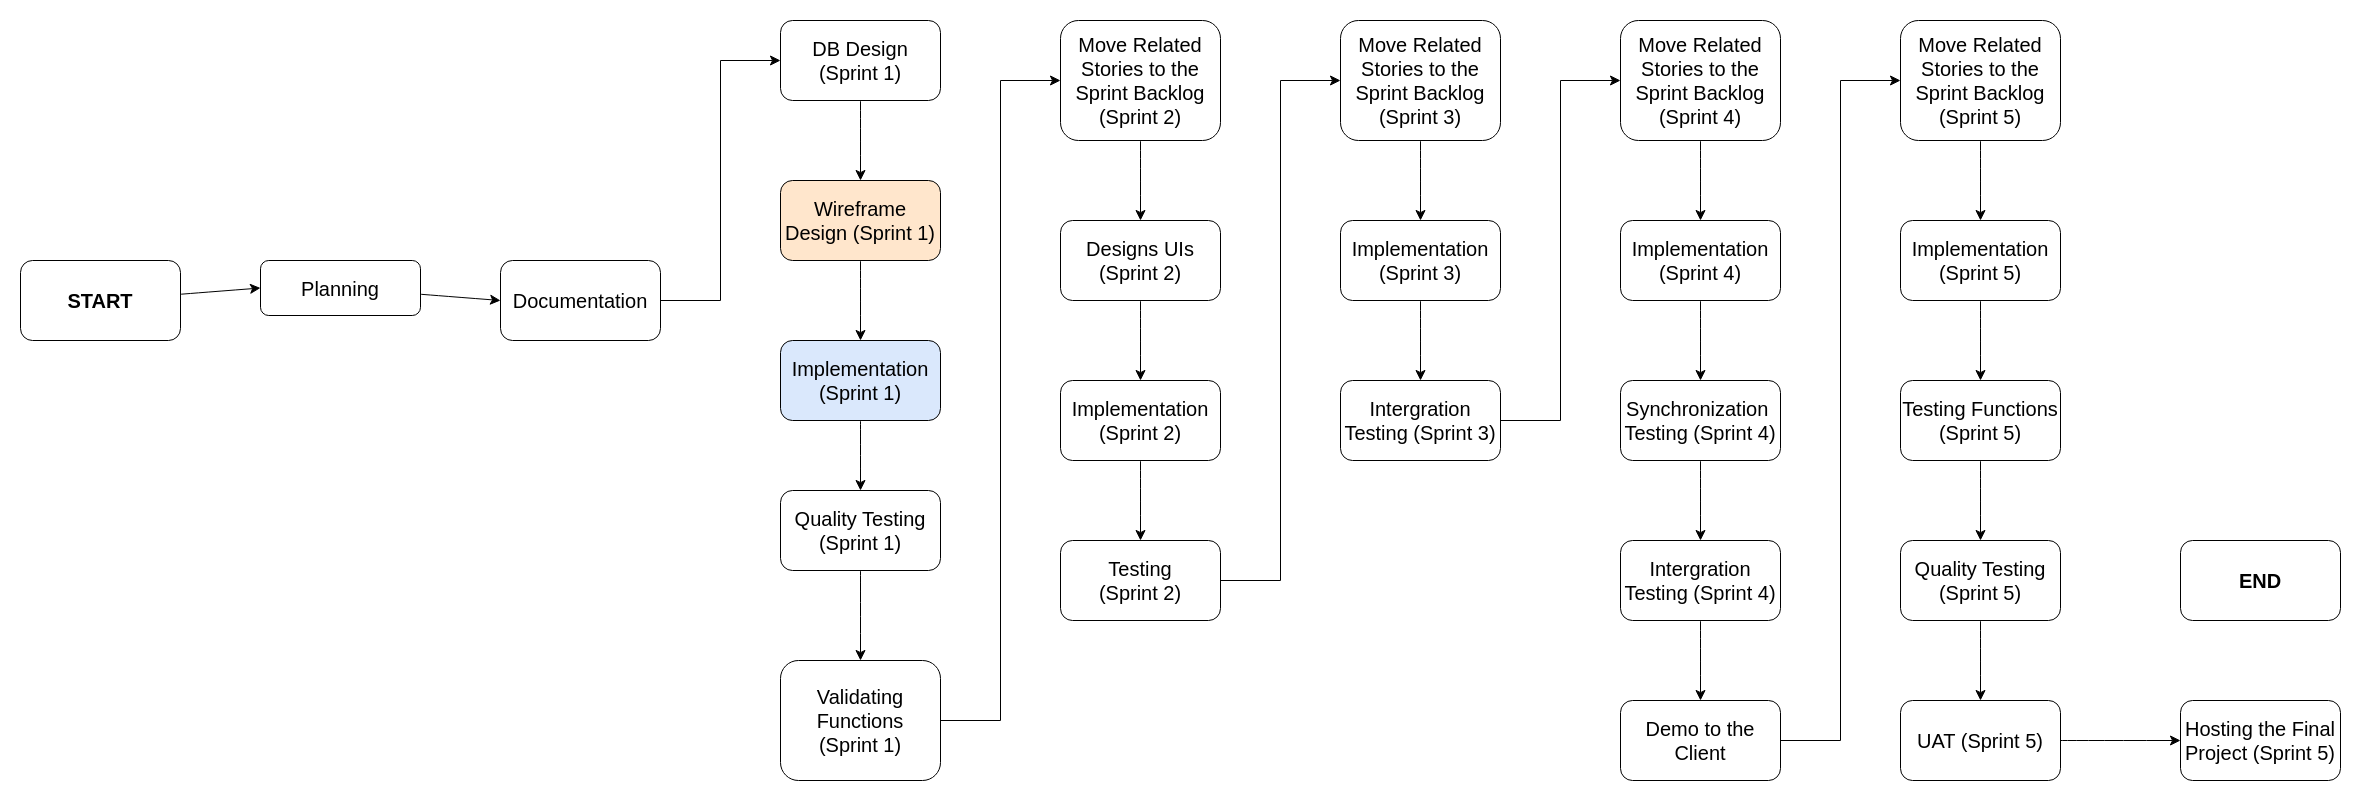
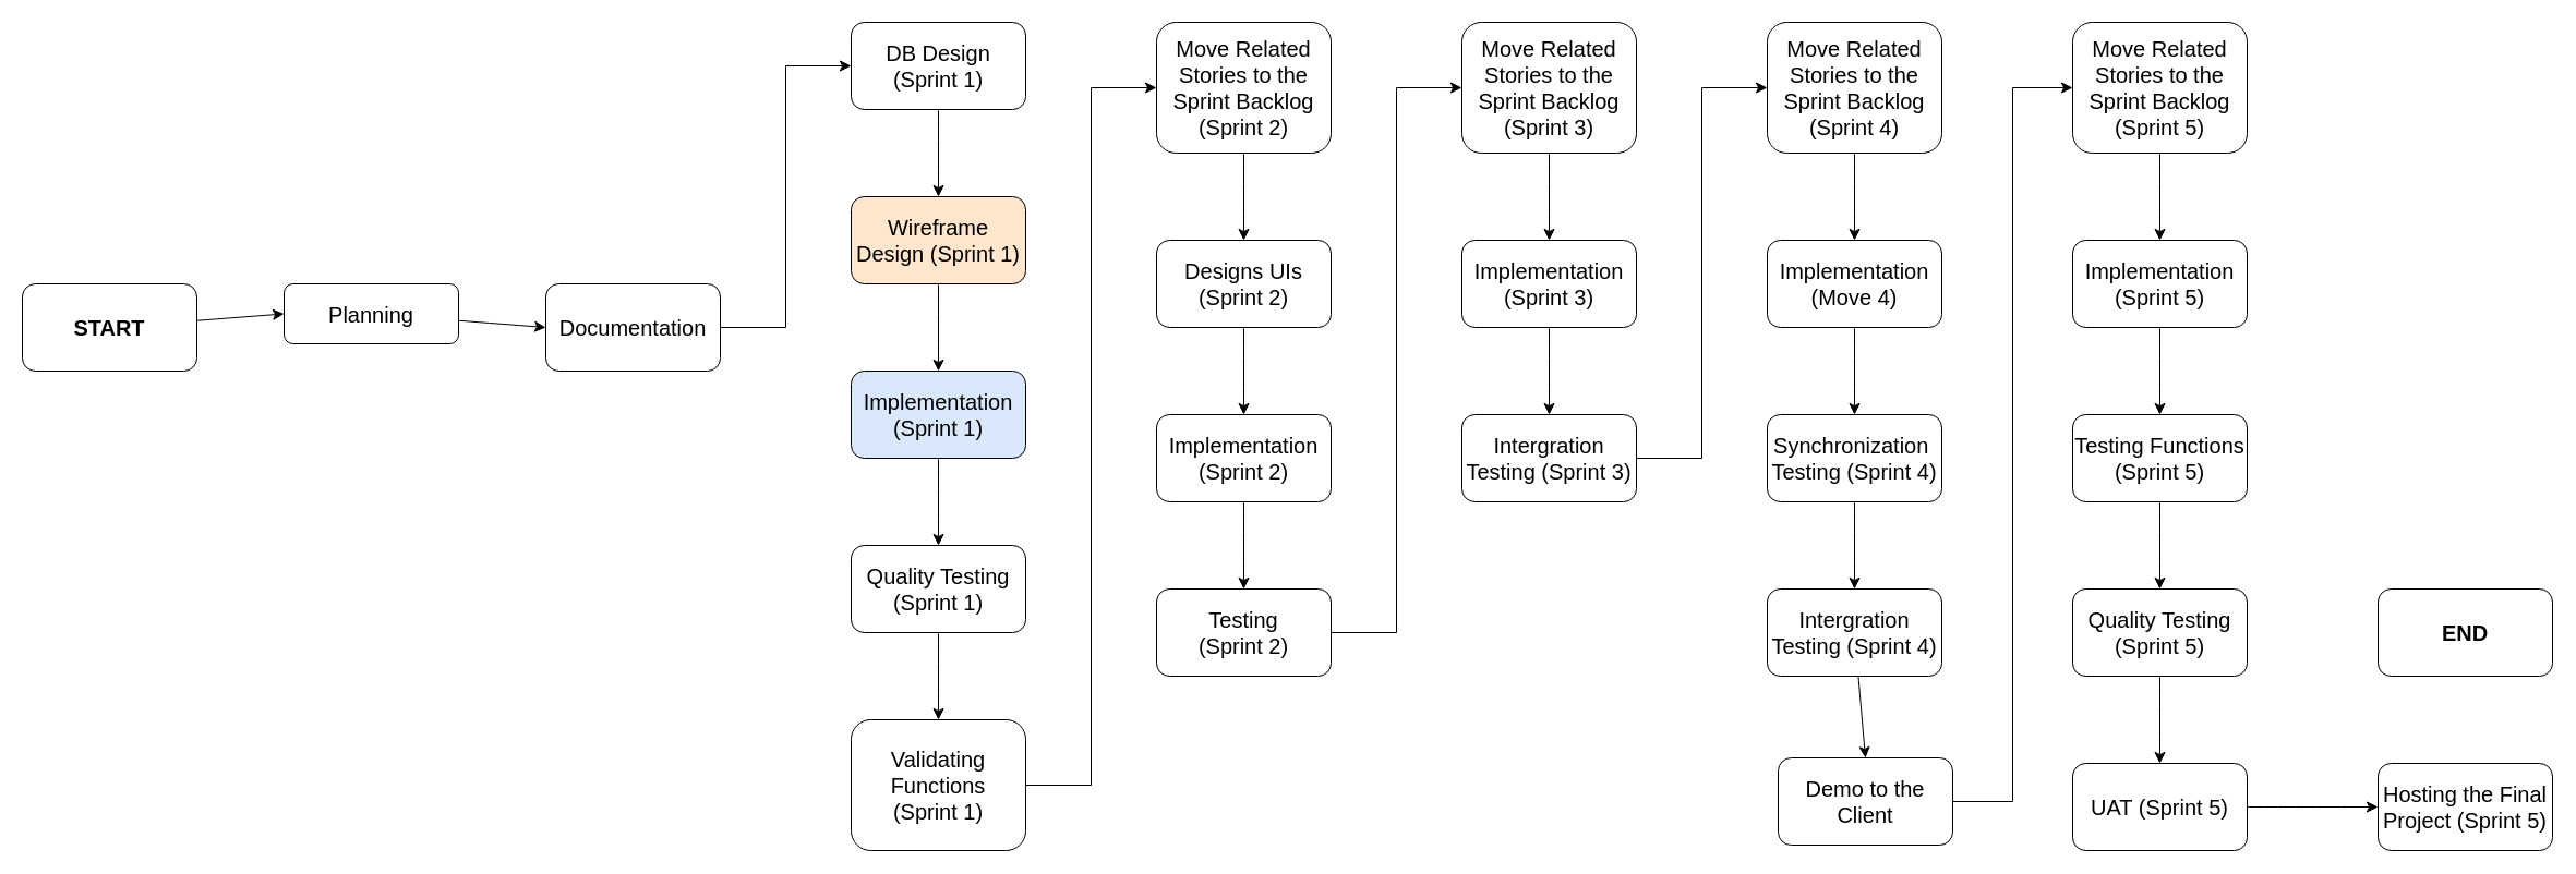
  <mxCell id="0" />
  <mxCell id="1" parent="0" />
  <mxCell id="2" style="edgeStyle=none;curved=1;rounded=0;orthogonalLoop=1;jettySize=auto;html=1;entryX=0;entryY=0.5;entryDx=0;entryDy=0;fontSize=12;startSize=8;endSize=8;" edge="1" parent="1" source="3" target="5"><mxGeometry relative="1" as="geometry" /></mxCell>
  <mxCell id="3" value="&lt;font style=&quot;font-size: 20px;&quot;&gt;&lt;b&gt;START&lt;/b&gt;&lt;/font&gt;" style="rounded=1;whiteSpace=wrap;html=1;" vertex="1" parent="1"><mxGeometry x="20" y="260" width="160" height="80" as="geometry" /></mxCell>
  <mxCell id="4" style="edgeStyle=none;curved=1;rounded=0;orthogonalLoop=1;jettySize=auto;html=1;entryX=0;entryY=0.5;entryDx=0;entryDy=0;fontSize=12;startSize=8;endSize=8;" edge="1" parent="1" source="5" target="7"><mxGeometry relative="1" as="geometry" /></mxCell>
  <mxCell id="5" value="&lt;span style=&quot;font-size: 20px;&quot;&gt;Planning&lt;/span&gt;" style="rounded=1;whiteSpace=wrap;html=1;" vertex="1" parent="1"><mxGeometry x="260" y="260" width="160" height="55" as="geometry" /></mxCell>
  <mxCell id="6" style="edgeStyle=orthogonalEdgeStyle;rounded=0;orthogonalLoop=1;jettySize=auto;html=1;entryX=0;entryY=0.5;entryDx=0;entryDy=0;fontSize=12;startSize=8;endSize=8;" edge="1" parent="1" source="7" target="9"><mxGeometry relative="1" as="geometry" /></mxCell>
  <mxCell id="7" value="&lt;span style=&quot;font-size: 20px;&quot;&gt;Documentation&lt;/span&gt;" style="rounded=1;whiteSpace=wrap;html=1;" vertex="1" parent="1"><mxGeometry x="500" y="260" width="160" height="80" as="geometry" /></mxCell>
  <mxCell id="8" style="edgeStyle=none;curved=1;rounded=0;orthogonalLoop=1;jettySize=auto;html=1;entryX=0.5;entryY=0;entryDx=0;entryDy=0;fontSize=12;startSize=8;endSize=8;" edge="1" parent="1" source="9" target="11"><mxGeometry relative="1" as="geometry" /></mxCell>
  <mxCell id="9" value="&lt;span style=&quot;font-size: 20px;&quot;&gt;DB Design (Sprint 1)&lt;/span&gt;" style="rounded=1;whiteSpace=wrap;html=1;" vertex="1" parent="1"><mxGeometry x="780" y="20" width="160" height="80" as="geometry" /></mxCell>
  <mxCell id="10" style="edgeStyle=none;curved=1;rounded=0;orthogonalLoop=1;jettySize=auto;html=1;entryX=0.5;entryY=0;entryDx=0;entryDy=0;fontSize=12;startSize=8;endSize=8;" edge="1" parent="1" source="11" target="13"><mxGeometry relative="1" as="geometry" /></mxCell>
  <mxCell id="11" value="&lt;span style=&quot;font-size: 20px;&quot;&gt;Wireframe Design (Sprint 1)&lt;/span&gt;" style="rounded=1;whiteSpace=wrap;html=1;fillColor=#ffe6cc;" vertex="1" parent="1"><mxGeometry x="780" y="180" width="160" height="80" as="geometry" /></mxCell>
  <mxCell id="12" style="edgeStyle=none;curved=1;rounded=0;orthogonalLoop=1;jettySize=auto;html=1;entryX=0.5;entryY=0;entryDx=0;entryDy=0;fontSize=12;startSize=8;endSize=8;" edge="1" parent="1" source="13" target="15"><mxGeometry relative="1" as="geometry" /></mxCell>
  <mxCell id="13" value="&lt;span style=&quot;font-size: 20px;&quot;&gt;Implementation (Sprint 1)&lt;/span&gt;" style="rounded=1;whiteSpace=wrap;html=1;fillColor=#dae8fc;" vertex="1" parent="1"><mxGeometry x="780" y="340" width="160" height="80" as="geometry" /></mxCell>
  <mxCell id="14" style="edgeStyle=none;curved=1;rounded=0;orthogonalLoop=1;jettySize=auto;html=1;entryX=0.5;entryY=0;entryDx=0;entryDy=0;fontSize=12;startSize=8;endSize=8;" edge="1" parent="1" source="15" target="17"><mxGeometry relative="1" as="geometry" /></mxCell>
- <mxCell id="15" value="&lt;span style=&quot;font-size: 20px;&quot;&gt;Quality Testing (Sprint 1)&lt;/span&gt;" style="rounded=1;whiteSpace=wrap;html=1;" vertex="1" parent="1"><mxGeometry x="780" y="490" width="160" height="80" as="geometry" /></mxCell>
+ <mxCell id="15" value="&lt;span style=&quot;font-size: 20px;&quot;&gt;Quality Testing (Sprint 1)&lt;/span&gt;" style="rounded=1;whiteSpace=wrap;html=1;" vertex="1" parent="1"><mxGeometry x="780" y="500" width="160" height="80" as="geometry" /></mxCell>
  <mxCell id="16" style="edgeStyle=orthogonalEdgeStyle;rounded=0;orthogonalLoop=1;jettySize=auto;html=1;entryX=0;entryY=0.5;entryDx=0;entryDy=0;fontSize=12;startSize=8;endSize=8;" edge="1" parent="1" source="17" target="19"><mxGeometry relative="1" as="geometry" /></mxCell>
  <mxCell id="17" value="&lt;span style=&quot;font-size: 20px;&quot;&gt;Validating Functions &lt;br&gt;(Sprint 1)&lt;/span&gt;" style="rounded=1;whiteSpace=wrap;html=1;" vertex="1" parent="1"><mxGeometry x="780" y="660" width="160" height="120" as="geometry" /></mxCell>
  <mxCell id="18" style="edgeStyle=none;curved=1;rounded=0;orthogonalLoop=1;jettySize=auto;html=1;entryX=0.5;entryY=0;entryDx=0;entryDy=0;fontSize=12;startSize=8;endSize=8;" edge="1" parent="1" source="19" target="21"><mxGeometry relative="1" as="geometry" /></mxCell>
  <mxCell id="19" value="&lt;span style=&quot;font-size: 20px;&quot;&gt;Move Related Stories to the Sprint Backlog (Sprint 2)&lt;/span&gt;" style="rounded=1;whiteSpace=wrap;html=1;" vertex="1" parent="1"><mxGeometry x="1060" y="20" width="160" height="120" as="geometry" /></mxCell>
  <mxCell id="20" style="edgeStyle=none;curved=1;rounded=0;orthogonalLoop=1;jettySize=auto;html=1;entryX=0.5;entryY=0;entryDx=0;entryDy=0;fontSize=12;startSize=8;endSize=8;" edge="1" parent="1" source="21" target="23"><mxGeometry relative="1" as="geometry" /></mxCell>
  <mxCell id="21" value="&lt;span style=&quot;font-size: 20px;&quot;&gt;Designs UIs (Sprint 2)&lt;/span&gt;" style="rounded=1;whiteSpace=wrap;html=1;" vertex="1" parent="1"><mxGeometry x="1060" y="220" width="160" height="80" as="geometry" /></mxCell>
  <mxCell id="22" style="edgeStyle=none;curved=1;rounded=0;orthogonalLoop=1;jettySize=auto;html=1;entryX=0.5;entryY=0;entryDx=0;entryDy=0;fontSize=12;startSize=8;endSize=8;" edge="1" parent="1" source="23" target="25"><mxGeometry relative="1" as="geometry" /></mxCell>
  <mxCell id="23" value="&lt;span style=&quot;font-size: 20px;&quot;&gt;Implementation (Sprint 2)&lt;/span&gt;" style="rounded=1;whiteSpace=wrap;html=1;" vertex="1" parent="1"><mxGeometry x="1060" y="380" width="160" height="80" as="geometry" /></mxCell>
  <mxCell id="24" style="edgeStyle=orthogonalEdgeStyle;rounded=0;orthogonalLoop=1;jettySize=auto;html=1;entryX=0;entryY=0.5;entryDx=0;entryDy=0;fontSize=12;startSize=8;endSize=8;" edge="1" parent="1" source="25" target="27"><mxGeometry relative="1" as="geometry" /></mxCell>
  <mxCell id="25" value="&lt;span style=&quot;font-size: 20px;&quot;&gt;Testing&lt;br&gt;(Sprint 2)&lt;/span&gt;" style="rounded=1;whiteSpace=wrap;html=1;" vertex="1" parent="1"><mxGeometry x="1060" y="540" width="160" height="80" as="geometry" /></mxCell>
  <mxCell id="26" style="edgeStyle=none;curved=1;rounded=0;orthogonalLoop=1;jettySize=auto;html=1;entryX=0.5;entryY=0;entryDx=0;entryDy=0;fontSize=12;startSize=8;endSize=8;" edge="1" parent="1" source="27" target="29"><mxGeometry relative="1" as="geometry" /></mxCell>
  <mxCell id="27" value="&lt;span style=&quot;font-size: 20px;&quot;&gt;Move Related Stories to the Sprint Backlog (Sprint 3)&lt;/span&gt;" style="rounded=1;whiteSpace=wrap;html=1;" vertex="1" parent="1"><mxGeometry x="1340" y="20" width="160" height="120" as="geometry" /></mxCell>
  <mxCell id="28" style="edgeStyle=none;curved=1;rounded=0;orthogonalLoop=1;jettySize=auto;html=1;entryX=0.5;entryY=0;entryDx=0;entryDy=0;fontSize=12;startSize=8;endSize=8;" edge="1" parent="1" source="29" target="31"><mxGeometry relative="1" as="geometry" /></mxCell>
  <mxCell id="29" value="&lt;span style=&quot;font-size: 20px;&quot;&gt;Implementation (Sprint 3)&lt;/span&gt;" style="rounded=1;whiteSpace=wrap;html=1;" vertex="1" parent="1"><mxGeometry x="1340" y="220" width="160" height="80" as="geometry" /></mxCell>
  <mxCell id="30" style="edgeStyle=orthogonalEdgeStyle;rounded=0;orthogonalLoop=1;jettySize=auto;html=1;entryX=0;entryY=0.5;entryDx=0;entryDy=0;fontSize=12;startSize=8;endSize=8;" edge="1" parent="1" source="31" target="33"><mxGeometry relative="1" as="geometry" /></mxCell>
  <mxCell id="31" value="&lt;span style=&quot;font-size: 20px;&quot;&gt;Intergration Testing (Sprint 3)&lt;/span&gt;" style="rounded=1;whiteSpace=wrap;html=1;" vertex="1" parent="1"><mxGeometry x="1340" y="380" width="160" height="80" as="geometry" /></mxCell>
  <mxCell id="32" style="edgeStyle=none;curved=1;rounded=0;orthogonalLoop=1;jettySize=auto;html=1;entryX=0.5;entryY=0;entryDx=0;entryDy=0;fontSize=12;startSize=8;endSize=8;" edge="1" parent="1" source="33" target="35"><mxGeometry relative="1" as="geometry" /></mxCell>
  <mxCell id="33" value="&lt;span style=&quot;font-size: 20px;&quot;&gt;Move Related Stories to the Sprint Backlog (Sprint 4)&lt;/span&gt;" style="rounded=1;whiteSpace=wrap;html=1;" vertex="1" parent="1"><mxGeometry x="1620" y="20" width="160" height="120" as="geometry" /></mxCell>
  <mxCell id="34" style="edgeStyle=none;curved=1;rounded=0;orthogonalLoop=1;jettySize=auto;html=1;entryX=0.5;entryY=0;entryDx=0;entryDy=0;fontSize=12;startSize=8;endSize=8;" edge="1" parent="1" source="35" target="37"><mxGeometry relative="1" as="geometry" /></mxCell>
- <mxCell id="35" value="&lt;span style=&quot;font-size: 20px;&quot;&gt;Implementation (Sprint 4)&lt;/span&gt;" style="rounded=1;whiteSpace=wrap;html=1;" vertex="1" parent="1"><mxGeometry x="1620" y="220" width="160" height="80" as="geometry" /></mxCell>
+ <mxCell id="35" value="&lt;span style=&quot;font-size: 20px;&quot;&gt;Implementation (Move 4)&lt;/span&gt;" style="rounded=1;whiteSpace=wrap;html=1;" vertex="1" parent="1"><mxGeometry x="1620" y="220" width="160" height="80" as="geometry" /></mxCell>
  <mxCell id="36" style="edgeStyle=none;curved=1;rounded=0;orthogonalLoop=1;jettySize=auto;html=1;entryX=0.5;entryY=0;entryDx=0;entryDy=0;fontSize=12;startSize=8;endSize=8;" edge="1" parent="1" source="37" target="39"><mxGeometry relative="1" as="geometry" /></mxCell>
  <mxCell id="37" value="&lt;font style=&quot;font-size: 20px;&quot;&gt;Synchronization&lt;/font&gt;&lt;span style=&quot;font-size: 20px;&quot;&gt;&amp;nbsp;&lt;br&gt;Testing (Sprint 4)&lt;/span&gt;" style="rounded=1;whiteSpace=wrap;html=1;" vertex="1" parent="1"><mxGeometry x="1620" y="380" width="160" height="80" as="geometry" /></mxCell>
  <mxCell id="38" style="edgeStyle=none;curved=1;rounded=0;orthogonalLoop=1;jettySize=auto;html=1;entryX=0.5;entryY=0;entryDx=0;entryDy=0;fontSize=12;startSize=8;endSize=8;" edge="1" parent="1" source="39" target="53"><mxGeometry relative="1" as="geometry" /></mxCell>
  <mxCell id="39" value="&lt;span style=&quot;font-size: 20px;&quot;&gt;Intergration Testing (Sprint 4)&lt;/span&gt;" style="rounded=1;whiteSpace=wrap;html=1;" vertex="1" parent="1"><mxGeometry x="1620" y="540" width="160" height="80" as="geometry" /></mxCell>
  <mxCell id="40" style="edgeStyle=none;curved=1;rounded=0;orthogonalLoop=1;jettySize=auto;html=1;fontSize=12;startSize=8;endSize=8;" edge="1" parent="1" source="41" target="43"><mxGeometry relative="1" as="geometry" /></mxCell>
  <mxCell id="41" value="&lt;span style=&quot;font-size: 20px;&quot;&gt;Move Related Stories to the Sprint Backlog (Sprint 5)&lt;/span&gt;" style="rounded=1;whiteSpace=wrap;html=1;" vertex="1" parent="1"><mxGeometry x="1900" y="20" width="160" height="120" as="geometry" /></mxCell>
  <mxCell id="42" style="edgeStyle=none;curved=1;rounded=0;orthogonalLoop=1;jettySize=auto;html=1;entryX=0.5;entryY=0;entryDx=0;entryDy=0;fontSize=12;startSize=8;endSize=8;" edge="1" parent="1" source="43" target="45"><mxGeometry relative="1" as="geometry" /></mxCell>
  <mxCell id="43" value="&lt;span style=&quot;font-size: 20px;&quot;&gt;Implementation (Sprint 5)&lt;/span&gt;" style="rounded=1;whiteSpace=wrap;html=1;" vertex="1" parent="1"><mxGeometry x="1900" y="220" width="160" height="80" as="geometry" /></mxCell>
  <mxCell id="44" style="edgeStyle=none;curved=1;rounded=0;orthogonalLoop=1;jettySize=auto;html=1;entryX=0.5;entryY=0;entryDx=0;entryDy=0;fontSize=12;startSize=8;endSize=8;" edge="1" parent="1" source="45" target="47"><mxGeometry relative="1" as="geometry" /></mxCell>
  <mxCell id="45" value="&lt;span style=&quot;font-size: 20px;&quot;&gt;Testing Functions (Sprint 5)&lt;/span&gt;" style="rounded=1;whiteSpace=wrap;html=1;" vertex="1" parent="1"><mxGeometry x="1900" y="380" width="160" height="80" as="geometry" /></mxCell>
  <mxCell id="46" style="edgeStyle=none;curved=1;rounded=0;orthogonalLoop=1;jettySize=auto;html=1;entryX=0.5;entryY=0;entryDx=0;entryDy=0;fontSize=12;startSize=8;endSize=8;" edge="1" parent="1" source="47" target="49"><mxGeometry relative="1" as="geometry" /></mxCell>
  <mxCell id="47" value="&lt;span style=&quot;font-size: 20px;&quot;&gt;Quality Testing (Sprint 5)&lt;/span&gt;" style="rounded=1;whiteSpace=wrap;html=1;" vertex="1" parent="1"><mxGeometry x="1900" y="540" width="160" height="80" as="geometry" /></mxCell>
  <mxCell id="48" style="edgeStyle=none;curved=1;rounded=0;orthogonalLoop=1;jettySize=auto;html=1;entryX=0;entryY=0.5;entryDx=0;entryDy=0;fontSize=12;startSize=8;endSize=8;" edge="1" parent="1" source="49" target="51"><mxGeometry relative="1" as="geometry" /></mxCell>
  <mxCell id="49" value="&lt;span style=&quot;font-size: 20px;&quot;&gt;UAT (Sprint 5)&lt;/span&gt;" style="rounded=1;whiteSpace=wrap;html=1;" vertex="1" parent="1"><mxGeometry x="1900" y="700" width="160" height="80" as="geometry" /></mxCell>
  <mxCell id="50" value="&lt;span style=&quot;font-size: 20px;&quot;&gt;&lt;b&gt;END&lt;/b&gt;&lt;/span&gt;" style="rounded=1;whiteSpace=wrap;html=1;" vertex="1" parent="1"><mxGeometry x="2180" y="540" width="160" height="80" as="geometry" /></mxCell>
  <mxCell id="51" value="&lt;span style=&quot;font-size: 20px;&quot;&gt;Hosting the Final Project (Sprint 5)&lt;/span&gt;" style="rounded=1;whiteSpace=wrap;html=1;" vertex="1" parent="1"><mxGeometry x="2180" y="700" width="160" height="80" as="geometry" /></mxCell>
  <mxCell id="52" style="edgeStyle=orthogonalEdgeStyle;rounded=0;orthogonalLoop=1;jettySize=auto;html=1;entryX=0;entryY=0.5;entryDx=0;entryDy=0;fontSize=12;startSize=8;endSize=8;" edge="1" parent="1" source="53" target="41"><mxGeometry relative="1" as="geometry" /></mxCell>
- <mxCell id="53" value="&lt;span style=&quot;font-size: 20px;&quot;&gt;Demo to the Client&lt;/span&gt;" style="rounded=1;whiteSpace=wrap;html=1;" vertex="1" parent="1"><mxGeometry x="1620" y="700" width="160" height="80" as="geometry" /></mxCell>
+ <mxCell id="53" value="&lt;span style=&quot;font-size: 20px;&quot;&gt;Demo to the Client&lt;/span&gt;" style="rounded=1;whiteSpace=wrap;html=1;" vertex="1" parent="1"><mxGeometry x="1630" y="695" width="160" height="80" as="geometry" /></mxCell>
